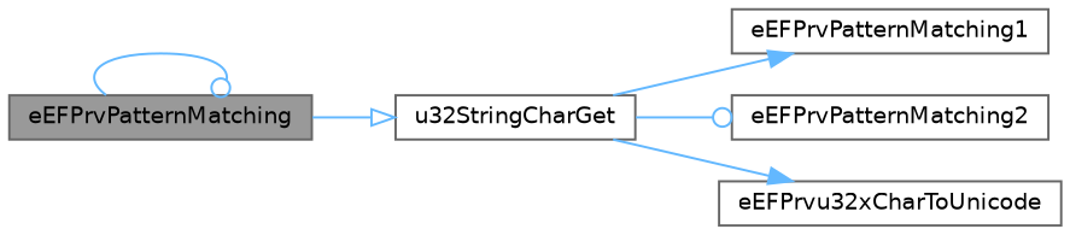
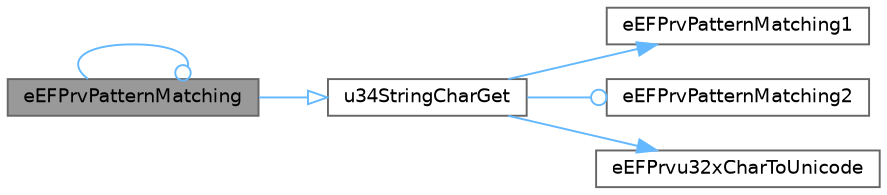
  digraph {
    rankdir=LR
    node [color=grey40 fillcolor=white fontname=Helvetica fontsize=10 shape=box style=filled]
    edge [arrowhead=odot color=steelblue1 fontname=Helvetica fontsize=10 labelfontname=Helvetica labelfontsize=10 style=solid]
    n1 [color=gray40 fillcolor=grey60 fontcolor=black height=0.2 label=eEFPrvPatternMatching width=0.4]
-   n2 [height=0.2 label=u32StringCharGet width=0.4]
+   n2 [height=0.2 label=u34StringCharGet width=0.4]
    n3 [height=0.2 label=eEFPrvPatternMatching1 width=0.4]
    n4 [height=0.2 label=eEFPrvPatternMatching2 width=0.4]
    n5 [height=0.2 label=eEFPrvu32xCharToUnicode width=0.4]
    n1 -> n1
    n1 -> n2 [arrowhead=onormal]
    n2 -> n3 [arrowhead=normal]
    n2 -> n4
    n2 -> n5 [arrowhead=normal]
  }
